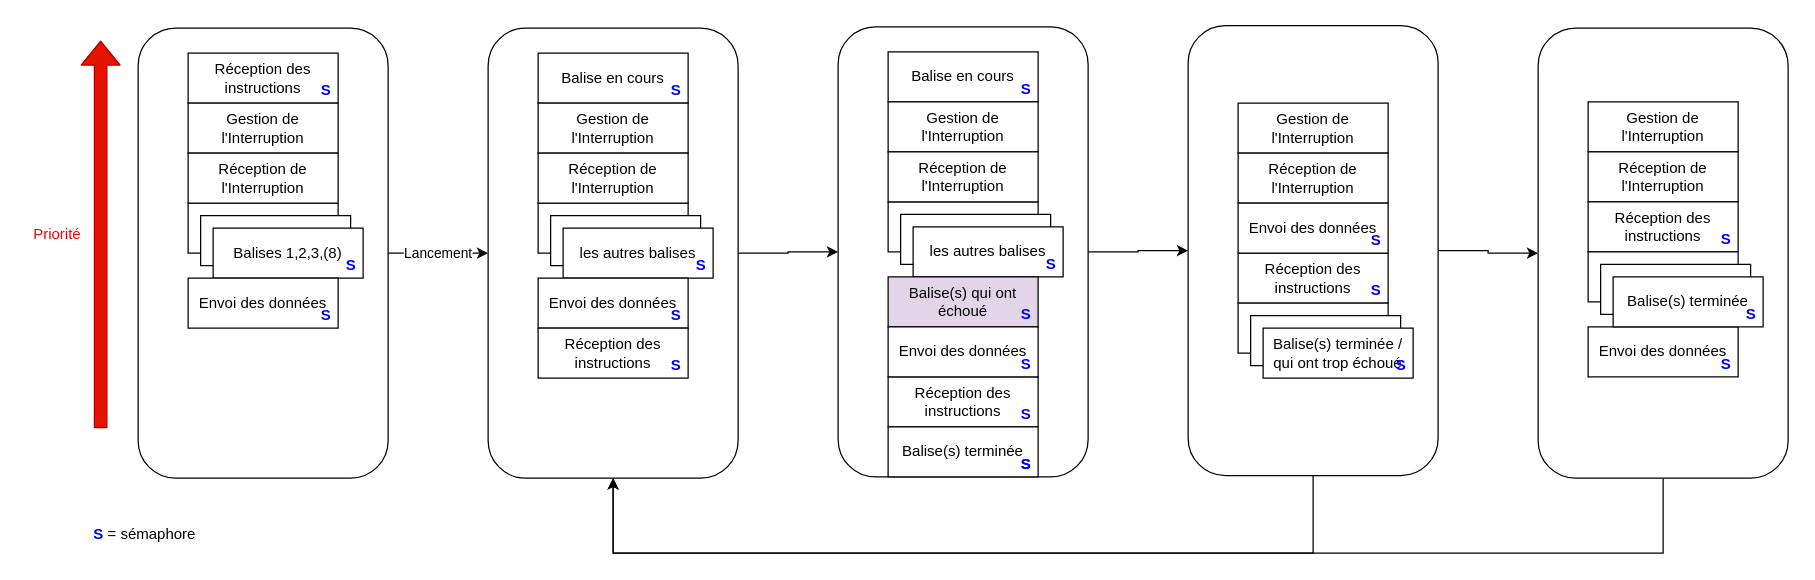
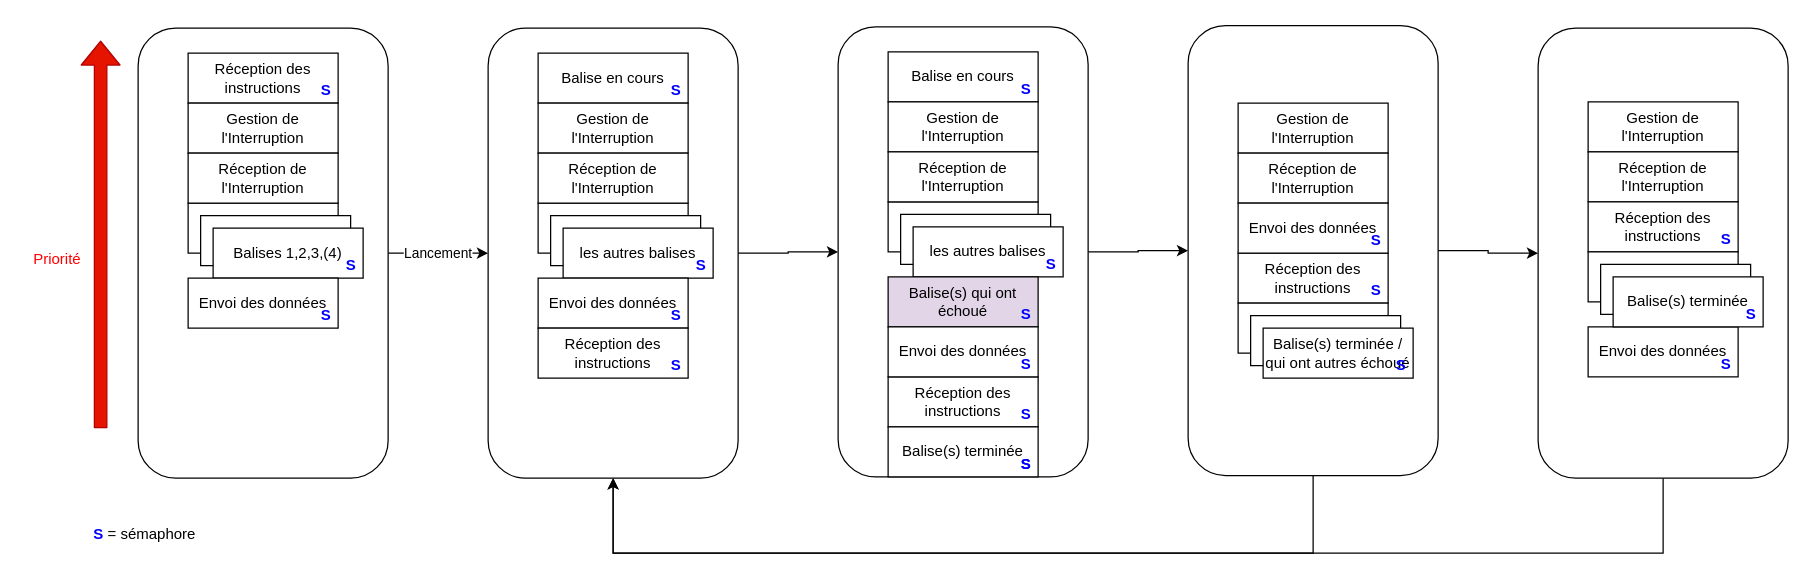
  <mxCell id="0" />
  <mxCell id="1" parent="0" />
  <mxCell id="2" value="Lancement" style="edgeStyle=orthogonalEdgeStyle;rounded=0;orthogonalLoop=1;jettySize=auto;html=1;exitX=1;exitY=0.5;exitDx=0;exitDy=0;entryX=0;entryY=0.5;entryDx=0;entryDy=0;" edge="1" parent="1" source="3" target="14"><mxGeometry relative="1" as="geometry" /></mxCell>
  <mxCell id="3" value="" style="rounded=1;whiteSpace=wrap;html=1;" vertex="1" parent="1"><mxGeometry x="110" y="22" width="200" height="360" as="geometry" /></mxCell>
  <mxCell id="4" value="Réception des instructions" style="rounded=0;whiteSpace=wrap;html=1;" vertex="1" parent="1"><mxGeometry x="150" y="42" width="120" height="40" as="geometry" /></mxCell>
  <mxCell id="5" value="" style="shape=flexArrow;endArrow=classic;html=1;fillColor=#e51400;strokeColor=#B20000;" edge="1" parent="1"><mxGeometry width="50" height="50" relative="1" as="geometry"><mxPoint x="80" y="342" as="sourcePoint" /><mxPoint x="80" y="32" as="targetPoint" /></mxGeometry></mxCell>
- <mxCell id="6" value="Priorité" style="text;html=1;align=center;verticalAlign=middle;resizable=0;points=[];autosize=1;fontColor=#FF0000;" vertex="1" parent="1"><mxGeometry x="20" y="177" width="50" height="20" as="geometry" /></mxCell>
+ <mxCell id="6" value="Priorité" style="text;html=1;align=center;verticalAlign=middle;resizable=0;points=[];autosize=1;fontColor=#FF0000;" vertex="1" parent="1"><mxGeometry x="20" y="197" width="50" height="20" as="geometry" /></mxCell>
  <mxCell id="7" value="Gestion de l'Interruption" style="rounded=0;whiteSpace=wrap;html=1;" vertex="1" parent="1"><mxGeometry x="150" y="82" width="120" height="40" as="geometry" /></mxCell>
  <mxCell id="8" value="Beacon 1" style="rounded=0;whiteSpace=wrap;html=1;" vertex="1" parent="1"><mxGeometry x="150" y="162" width="120" height="40" as="geometry" /></mxCell>
  <mxCell id="9" value="Réception de l'Interruption" style="rounded=0;whiteSpace=wrap;html=1;" vertex="1" parent="1"><mxGeometry x="150" y="122" width="120" height="40" as="geometry" /></mxCell>
  <mxCell id="10" value="Beacon 1" style="rounded=0;whiteSpace=wrap;html=1;" vertex="1" parent="1"><mxGeometry x="160" y="172" width="120" height="40" as="geometry" /></mxCell>
- <mxCell id="11" value="Balises 1,2,3,(8)" style="rounded=0;whiteSpace=wrap;html=1;" vertex="1" parent="1"><mxGeometry x="170" y="182" width="120" height="40" as="geometry" /></mxCell>
+ <mxCell id="11" value="Balises 1,2,3,(4)" style="rounded=0;whiteSpace=wrap;html=1;" vertex="1" parent="1"><mxGeometry x="170" y="182" width="120" height="40" as="geometry" /></mxCell>
  <mxCell id="12" value="Envoi des données" style="rounded=0;whiteSpace=wrap;html=1;" vertex="1" parent="1"><mxGeometry x="150" y="222" width="120" height="40" as="geometry" /></mxCell>
  <mxCell id="13" style="edgeStyle=orthogonalEdgeStyle;rounded=0;orthogonalLoop=1;jettySize=auto;html=1;exitX=1;exitY=0.5;exitDx=0;exitDy=0;entryX=0;entryY=0.5;entryDx=0;entryDy=0;fontColor=#000000;" edge="1" parent="1" source="14" target="24"><mxGeometry relative="1" as="geometry" /></mxCell>
  <mxCell id="14" value="" style="rounded=1;whiteSpace=wrap;html=1;" vertex="1" parent="1"><mxGeometry x="390" y="22" width="200" height="360" as="geometry" /></mxCell>
  <mxCell id="15" value="Balise en cours" style="rounded=0;whiteSpace=wrap;html=1;" vertex="1" parent="1"><mxGeometry x="430" y="42" width="120" height="40" as="geometry" /></mxCell>
  <mxCell id="16" value="Gestion de l'Interruption" style="rounded=0;whiteSpace=wrap;html=1;" vertex="1" parent="1"><mxGeometry x="430" y="82" width="120" height="40" as="geometry" /></mxCell>
  <mxCell id="17" value="Beacon 1" style="rounded=0;whiteSpace=wrap;html=1;" vertex="1" parent="1"><mxGeometry x="430" y="162" width="120" height="40" as="geometry" /></mxCell>
  <mxCell id="18" value="Réception de l'Interruption" style="rounded=0;whiteSpace=wrap;html=1;" vertex="1" parent="1"><mxGeometry x="430" y="122" width="120" height="40" as="geometry" /></mxCell>
  <mxCell id="19" value="Beacon 1" style="rounded=0;whiteSpace=wrap;html=1;" vertex="1" parent="1"><mxGeometry x="440" y="172" width="120" height="40" as="geometry" /></mxCell>
  <mxCell id="20" value="les autres balises" style="rounded=0;whiteSpace=wrap;html=1;" vertex="1" parent="1"><mxGeometry x="450" y="182" width="120" height="40" as="geometry" /></mxCell>
  <mxCell id="21" value="Envoi des données" style="rounded=0;whiteSpace=wrap;html=1;" vertex="1" parent="1"><mxGeometry x="430" y="222" width="120" height="40" as="geometry" /></mxCell>
  <mxCell id="22" value="Réception des instructions" style="rounded=0;whiteSpace=wrap;html=1;" vertex="1" parent="1"><mxGeometry x="430" y="262" width="120" height="40" as="geometry" /></mxCell>
  <mxCell id="23" style="edgeStyle=orthogonalEdgeStyle;rounded=0;orthogonalLoop=1;jettySize=auto;html=1;exitX=1;exitY=0.5;exitDx=0;exitDy=0;entryX=0;entryY=0.5;entryDx=0;entryDy=0;fontColor=#000000;" edge="1" parent="1" source="24" target="52"><mxGeometry relative="1" as="geometry" /></mxCell>
  <mxCell id="24" value="" style="rounded=1;whiteSpace=wrap;html=1;" vertex="1" parent="1"><mxGeometry x="670" y="21" width="200" height="360" as="geometry" /></mxCell>
  <mxCell id="25" value="Balise en cours" style="rounded=0;whiteSpace=wrap;html=1;" vertex="1" parent="1"><mxGeometry x="710" y="41" width="120" height="40" as="geometry" /></mxCell>
  <mxCell id="26" value="Gestion de l'Interruption" style="rounded=0;whiteSpace=wrap;html=1;" vertex="1" parent="1"><mxGeometry x="710" y="81" width="120" height="40" as="geometry" /></mxCell>
  <mxCell id="27" value="Beacon 1" style="rounded=0;whiteSpace=wrap;html=1;" vertex="1" parent="1"><mxGeometry x="710" y="161" width="120" height="40" as="geometry" /></mxCell>
  <mxCell id="28" value="Réception de l'Interruption" style="rounded=0;whiteSpace=wrap;html=1;" vertex="1" parent="1"><mxGeometry x="710" y="121" width="120" height="40" as="geometry" /></mxCell>
  <mxCell id="29" value="Beacon 1" style="rounded=0;whiteSpace=wrap;html=1;" vertex="1" parent="1"><mxGeometry x="720" y="171" width="120" height="40" as="geometry" /></mxCell>
  <mxCell id="30" value="les autres balises" style="rounded=0;whiteSpace=wrap;html=1;" vertex="1" parent="1"><mxGeometry x="730" y="181" width="120" height="40" as="geometry" /></mxCell>
  <mxCell id="31" value="Balise(s) qui ont échoué" style="rounded=0;whiteSpace=wrap;html=1;fillColor=#e1d5e7;" vertex="1" parent="1"><mxGeometry x="710" y="221" width="120" height="40" as="geometry" /></mxCell>
  <mxCell id="32" value="Réception des instructions" style="rounded=0;whiteSpace=wrap;html=1;" vertex="1" parent="1"><mxGeometry x="710" y="301" width="120" height="40" as="geometry" /></mxCell>
  <mxCell id="33" value="Balise(s) terminée" style="rounded=0;whiteSpace=wrap;html=1;" vertex="1" parent="1"><mxGeometry x="710" y="341" width="120" height="40" as="geometry" /></mxCell>
  <mxCell id="34" style="edgeStyle=orthogonalEdgeStyle;rounded=0;orthogonalLoop=1;jettySize=auto;html=1;exitX=0.5;exitY=1;exitDx=0;exitDy=0;fontColor=#000000;" edge="1" parent="1" source="24" target="24"><mxGeometry relative="1" as="geometry" /></mxCell>
  <mxCell id="35" value="Envoi des données" style="rounded=0;whiteSpace=wrap;html=1;" vertex="1" parent="1"><mxGeometry x="710" y="261" width="120" height="40" as="geometry" /></mxCell>
  <mxCell id="36" value="&lt;b&gt;&lt;font color=&quot;#0000FF&quot;&gt;S&lt;/font&gt;&lt;/b&gt;" style="text;html=1;align=center;verticalAlign=middle;resizable=0;points=[];autosize=1;fontColor=#000000;" vertex="1" parent="1"><mxGeometry x="810" y="361" width="20" height="20" as="geometry" /></mxCell>
  <mxCell id="37" value="&lt;b&gt;&lt;font color=&quot;#0000FF&quot;&gt;S&lt;/font&gt;&lt;/b&gt;" style="text;html=1;align=center;verticalAlign=middle;resizable=0;points=[];autosize=1;fontColor=#000000;" vertex="1" parent="1"><mxGeometry x="810" y="61" width="20" height="20" as="geometry" /></mxCell>
  <mxCell id="38" value="&lt;b&gt;&lt;font color=&quot;#0000FF&quot;&gt;S&lt;/font&gt;&lt;/b&gt;" style="text;html=1;align=center;verticalAlign=middle;resizable=0;points=[];autosize=1;fontColor=#000000;" vertex="1" parent="1"><mxGeometry x="830" y="201" width="20" height="20" as="geometry" /></mxCell>
  <mxCell id="39" value="&lt;b&gt;&lt;font color=&quot;#0000FF&quot;&gt;S&lt;/font&gt;&lt;/b&gt;" style="text;html=1;align=center;verticalAlign=middle;resizable=0;points=[];autosize=1;fontColor=#000000;" vertex="1" parent="1"><mxGeometry x="270" y="202" width="20" height="20" as="geometry" /></mxCell>
  <mxCell id="40" value="&lt;b&gt;&lt;font color=&quot;#0000FF&quot;&gt;S&lt;/font&gt;&lt;/b&gt;" style="text;html=1;align=center;verticalAlign=middle;resizable=0;points=[];autosize=1;fontColor=#000000;" vertex="1" parent="1"><mxGeometry x="530" y="62" width="20" height="20" as="geometry" /></mxCell>
  <mxCell id="41" value="&lt;b&gt;&lt;font color=&quot;#0000FF&quot;&gt;S&lt;/font&gt;&lt;/b&gt;" style="text;html=1;align=center;verticalAlign=middle;resizable=0;points=[];autosize=1;fontColor=#000000;" vertex="1" parent="1"><mxGeometry x="550" y="202" width="20" height="20" as="geometry" /></mxCell>
  <mxCell id="42" value="&lt;b&gt;&lt;font color=&quot;#0000FF&quot;&gt;S&lt;/font&gt;&lt;/b&gt;" style="text;html=1;align=center;verticalAlign=middle;resizable=0;points=[];autosize=1;fontColor=#000000;" vertex="1" parent="1"><mxGeometry x="530" y="242" width="20" height="20" as="geometry" /></mxCell>
  <mxCell id="43" value="&lt;b&gt;&lt;font color=&quot;#0000FF&quot;&gt;S&lt;/font&gt;&lt;/b&gt;" style="text;html=1;align=center;verticalAlign=middle;resizable=0;points=[];autosize=1;fontColor=#000000;" vertex="1" parent="1"><mxGeometry x="250" y="242" width="20" height="20" as="geometry" /></mxCell>
  <mxCell id="44" value="&lt;b&gt;&lt;font color=&quot;#0000FF&quot;&gt;S&lt;/font&gt;&lt;/b&gt;" style="text;html=1;align=center;verticalAlign=middle;resizable=0;points=[];autosize=1;fontColor=#000000;" vertex="1" parent="1"><mxGeometry x="530" y="282" width="20" height="20" as="geometry" /></mxCell>
  <mxCell id="45" value="&lt;b&gt;&lt;font color=&quot;#0000FF&quot;&gt;S&lt;/font&gt;&lt;/b&gt;" style="text;html=1;align=center;verticalAlign=middle;resizable=0;points=[];autosize=1;fontColor=#000000;" vertex="1" parent="1"><mxGeometry x="810" y="281" width="20" height="20" as="geometry" /></mxCell>
  <mxCell id="46" value="&lt;b&gt;&lt;font color=&quot;#0000FF&quot;&gt;S&lt;/font&gt;&lt;/b&gt;" style="text;html=1;align=center;verticalAlign=middle;resizable=0;points=[];autosize=1;fontColor=#000000;" vertex="1" parent="1"><mxGeometry x="810" y="321" width="20" height="20" as="geometry" /></mxCell>
  <mxCell id="47" value="&lt;b&gt;&lt;font color=&quot;#0000FF&quot;&gt;S&lt;/font&gt;&lt;/b&gt; = sémaphore" style="text;html=1;align=center;verticalAlign=middle;resizable=0;points=[];autosize=1;fontColor=#000000;" vertex="1" parent="1"><mxGeometry x="65" y="417" width="100" height="20" as="geometry" /></mxCell>
  <mxCell id="48" value="&lt;b&gt;&lt;font color=&quot;#0000FF&quot;&gt;S&lt;/font&gt;&lt;/b&gt;" style="text;html=1;align=center;verticalAlign=middle;resizable=0;points=[];autosize=1;fontColor=#000000;" vertex="1" parent="1"><mxGeometry x="810" y="241" width="20" height="20" as="geometry" /></mxCell>
  <mxCell id="49" value="&lt;b&gt;&lt;font color=&quot;#0000FF&quot;&gt;S&lt;/font&gt;&lt;/b&gt;" style="text;html=1;align=center;verticalAlign=middle;resizable=0;points=[];autosize=1;fontColor=#000000;" vertex="1" parent="1"><mxGeometry x="250" y="62" width="20" height="20" as="geometry" /></mxCell>
  <mxCell id="50" style="edgeStyle=orthogonalEdgeStyle;rounded=0;orthogonalLoop=1;jettySize=auto;html=1;exitX=1;exitY=0.5;exitDx=0;exitDy=0;entryX=0;entryY=0.5;entryDx=0;entryDy=0;fontColor=#000000;" edge="1" parent="1" source="52" target="66"><mxGeometry relative="1" as="geometry" /></mxCell>
  <mxCell id="51" style="edgeStyle=orthogonalEdgeStyle;rounded=0;orthogonalLoop=1;jettySize=auto;html=1;exitX=0.5;exitY=1;exitDx=0;exitDy=0;entryX=0.5;entryY=1;entryDx=0;entryDy=0;fontColor=#000000;" edge="1" parent="1" source="52" target="14"><mxGeometry relative="1" as="geometry"><Array as="points"><mxPoint x="1050" y="442" /><mxPoint x="490" y="442" /></Array></mxGeometry></mxCell>
  <mxCell id="52" value="" style="rounded=1;whiteSpace=wrap;html=1;" vertex="1" parent="1"><mxGeometry x="950" y="20" width="200" height="360" as="geometry" /></mxCell>
  <mxCell id="53" value="Gestion de l'Interruption" style="rounded=0;whiteSpace=wrap;html=1;" vertex="1" parent="1"><mxGeometry x="990" y="82" width="120" height="40" as="geometry" /></mxCell>
  <mxCell id="54" value="Réception de l'Interruption" style="rounded=0;whiteSpace=wrap;html=1;" vertex="1" parent="1"><mxGeometry x="990" y="122" width="120" height="40" as="geometry" /></mxCell>
  <mxCell id="55" value="Réception des instructions" style="rounded=0;whiteSpace=wrap;html=1;" vertex="1" parent="1"><mxGeometry x="990" y="202" width="120" height="40" as="geometry" /></mxCell>
  <mxCell id="56" style="edgeStyle=orthogonalEdgeStyle;rounded=0;orthogonalLoop=1;jettySize=auto;html=1;exitX=0.5;exitY=1;exitDx=0;exitDy=0;fontColor=#000000;" edge="1" parent="1" source="52" target="52"><mxGeometry relative="1" as="geometry" /></mxCell>
  <mxCell id="57" value="Envoi des données" style="rounded=0;whiteSpace=wrap;html=1;" vertex="1" parent="1"><mxGeometry x="990" y="162" width="120" height="40" as="geometry" /></mxCell>
  <mxCell id="58" value="Balise(s) terminée" style="rounded=0;whiteSpace=wrap;html=1;" vertex="1" parent="1"><mxGeometry x="990" y="242" width="120" height="40" as="geometry" /></mxCell>
  <mxCell id="59" value="Balise(s) terminée" style="rounded=0;whiteSpace=wrap;html=1;" vertex="1" parent="1"><mxGeometry x="1000" y="252" width="120" height="40" as="geometry" /></mxCell>
- <mxCell id="60" value="Balise(s) terminée / qui ont trop échoué" style="rounded=0;whiteSpace=wrap;html=1;" vertex="1" parent="1"><mxGeometry x="1010" y="262" width="120" height="40" as="geometry" /></mxCell>
+ <mxCell id="60" value="Balise(s) terminée / qui ont autres échoué" style="rounded=0;whiteSpace=wrap;html=1;" vertex="1" parent="1"><mxGeometry x="1010" y="262" width="120" height="40" as="geometry" /></mxCell>
  <mxCell id="61" value="&lt;b&gt;&lt;font color=&quot;#0000FF&quot;&gt;S&lt;/font&gt;&lt;/b&gt;" style="text;html=1;align=center;verticalAlign=middle;resizable=0;points=[];autosize=1;fontColor=#000000;" vertex="1" parent="1"><mxGeometry x="810" y="361" width="20" height="20" as="geometry" /></mxCell>
  <mxCell id="62" value="&lt;b&gt;&lt;font color=&quot;#0000FF&quot;&gt;S&lt;/font&gt;&lt;/b&gt;" style="text;html=1;align=center;verticalAlign=middle;resizable=0;points=[];autosize=1;fontColor=#000000;" vertex="1" parent="1"><mxGeometry x="1090" y="222" width="20" height="20" as="geometry" /></mxCell>
  <mxCell id="63" value="&lt;b&gt;&lt;font color=&quot;#0000FF&quot;&gt;S&lt;/font&gt;&lt;/b&gt;" style="text;html=1;align=center;verticalAlign=middle;resizable=0;points=[];autosize=1;fontColor=#000000;" vertex="1" parent="1"><mxGeometry x="1110" y="282" width="20" height="20" as="geometry" /></mxCell>
  <mxCell id="64" value="&lt;b&gt;&lt;font color=&quot;#0000FF&quot;&gt;S&lt;/font&gt;&lt;/b&gt;" style="text;html=1;align=center;verticalAlign=middle;resizable=0;points=[];autosize=1;fontColor=#000000;" vertex="1" parent="1"><mxGeometry x="1090" y="182" width="20" height="20" as="geometry" /></mxCell>
  <mxCell id="65" style="edgeStyle=orthogonalEdgeStyle;rounded=0;orthogonalLoop=1;jettySize=auto;html=1;exitX=0.5;exitY=1;exitDx=0;exitDy=0;entryX=0.5;entryY=1;entryDx=0;entryDy=0;fontColor=#000000;" edge="1" parent="1" source="66" target="14"><mxGeometry relative="1" as="geometry"><Array as="points"><mxPoint x="1330" y="442" /><mxPoint x="490" y="442" /></Array></mxGeometry></mxCell>
  <mxCell id="66" value="" style="rounded=1;whiteSpace=wrap;html=1;" vertex="1" parent="1"><mxGeometry x="1230" y="22" width="200" height="360" as="geometry" /></mxCell>
  <mxCell id="67" value="Gestion de l'Interruption" style="rounded=0;whiteSpace=wrap;html=1;" vertex="1" parent="1"><mxGeometry x="1270" y="81" width="120" height="40" as="geometry" /></mxCell>
  <mxCell id="68" value="Réception de l'Interruption" style="rounded=0;whiteSpace=wrap;html=1;" vertex="1" parent="1"><mxGeometry x="1270" y="121" width="120" height="40" as="geometry" /></mxCell>
  <mxCell id="69" value="Réception des instructions" style="rounded=0;whiteSpace=wrap;html=1;" vertex="1" parent="1"><mxGeometry x="1270" y="161" width="120" height="40" as="geometry" /></mxCell>
  <mxCell id="70" style="edgeStyle=orthogonalEdgeStyle;rounded=0;orthogonalLoop=1;jettySize=auto;html=1;exitX=0.5;exitY=1;exitDx=0;exitDy=0;fontColor=#000000;" edge="1" parent="1" source="66" target="66"><mxGeometry relative="1" as="geometry" /></mxCell>
  <mxCell id="71" value="Envoi des données" style="rounded=0;whiteSpace=wrap;html=1;" vertex="1" parent="1"><mxGeometry x="1270" y="261" width="120" height="40" as="geometry" /></mxCell>
  <mxCell id="72" value="Balise(s) terminée" style="rounded=0;whiteSpace=wrap;html=1;" vertex="1" parent="1"><mxGeometry x="1270" y="201" width="120" height="40" as="geometry" /></mxCell>
  <mxCell id="73" value="Balise(s) terminée" style="rounded=0;whiteSpace=wrap;html=1;" vertex="1" parent="1"><mxGeometry x="1280" y="211" width="120" height="40" as="geometry" /></mxCell>
  <mxCell id="74" value="Balise(s) terminée" style="rounded=0;whiteSpace=wrap;html=1;" vertex="1" parent="1"><mxGeometry x="1290" y="221" width="120" height="40" as="geometry" /></mxCell>
  <mxCell id="75" value="&lt;b&gt;&lt;font color=&quot;#0000FF&quot;&gt;S&lt;/font&gt;&lt;/b&gt;" style="text;html=1;align=center;verticalAlign=middle;resizable=0;points=[];autosize=1;fontColor=#000000;" vertex="1" parent="1"><mxGeometry x="1370" y="181" width="20" height="20" as="geometry" /></mxCell>
  <mxCell id="76" value="&lt;b&gt;&lt;font color=&quot;#0000FF&quot;&gt;S&lt;/font&gt;&lt;/b&gt;" style="text;html=1;align=center;verticalAlign=middle;resizable=0;points=[];autosize=1;fontColor=#000000;" vertex="1" parent="1"><mxGeometry x="1390" y="241" width="20" height="20" as="geometry" /></mxCell>
  <mxCell id="77" value="&lt;b&gt;&lt;font color=&quot;#0000FF&quot;&gt;S&lt;/font&gt;&lt;/b&gt;" style="text;html=1;align=center;verticalAlign=middle;resizable=0;points=[];autosize=1;fontColor=#000000;" vertex="1" parent="1"><mxGeometry x="1370" y="281" width="20" height="20" as="geometry" /></mxCell>
